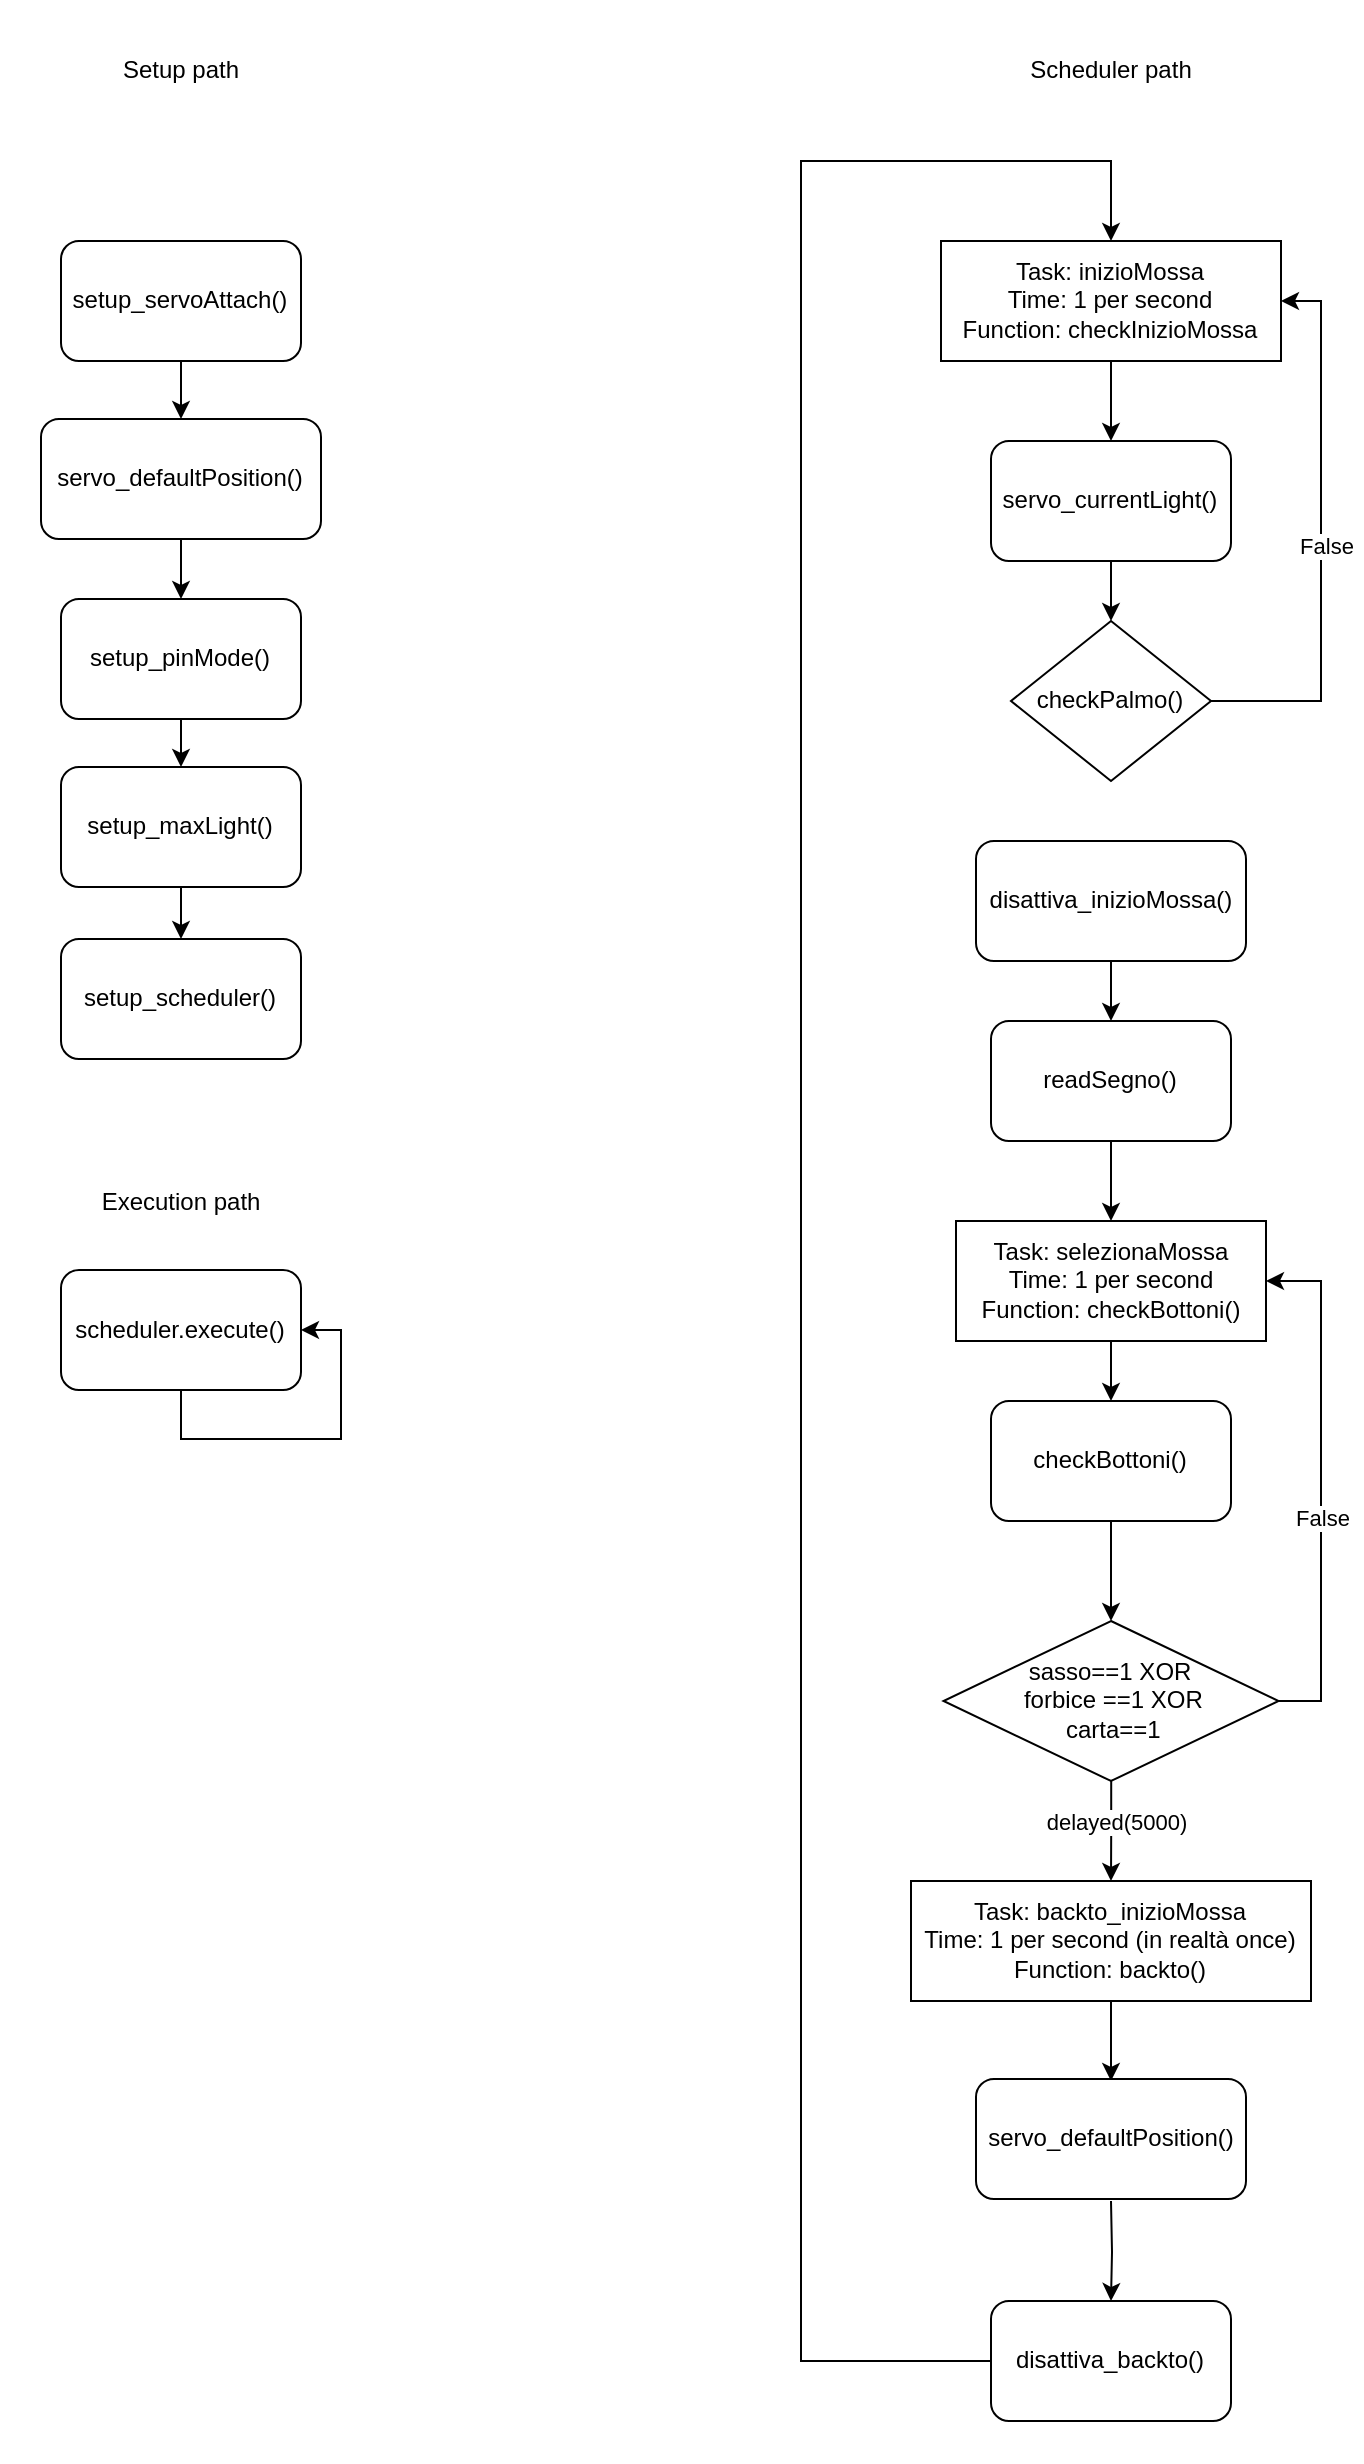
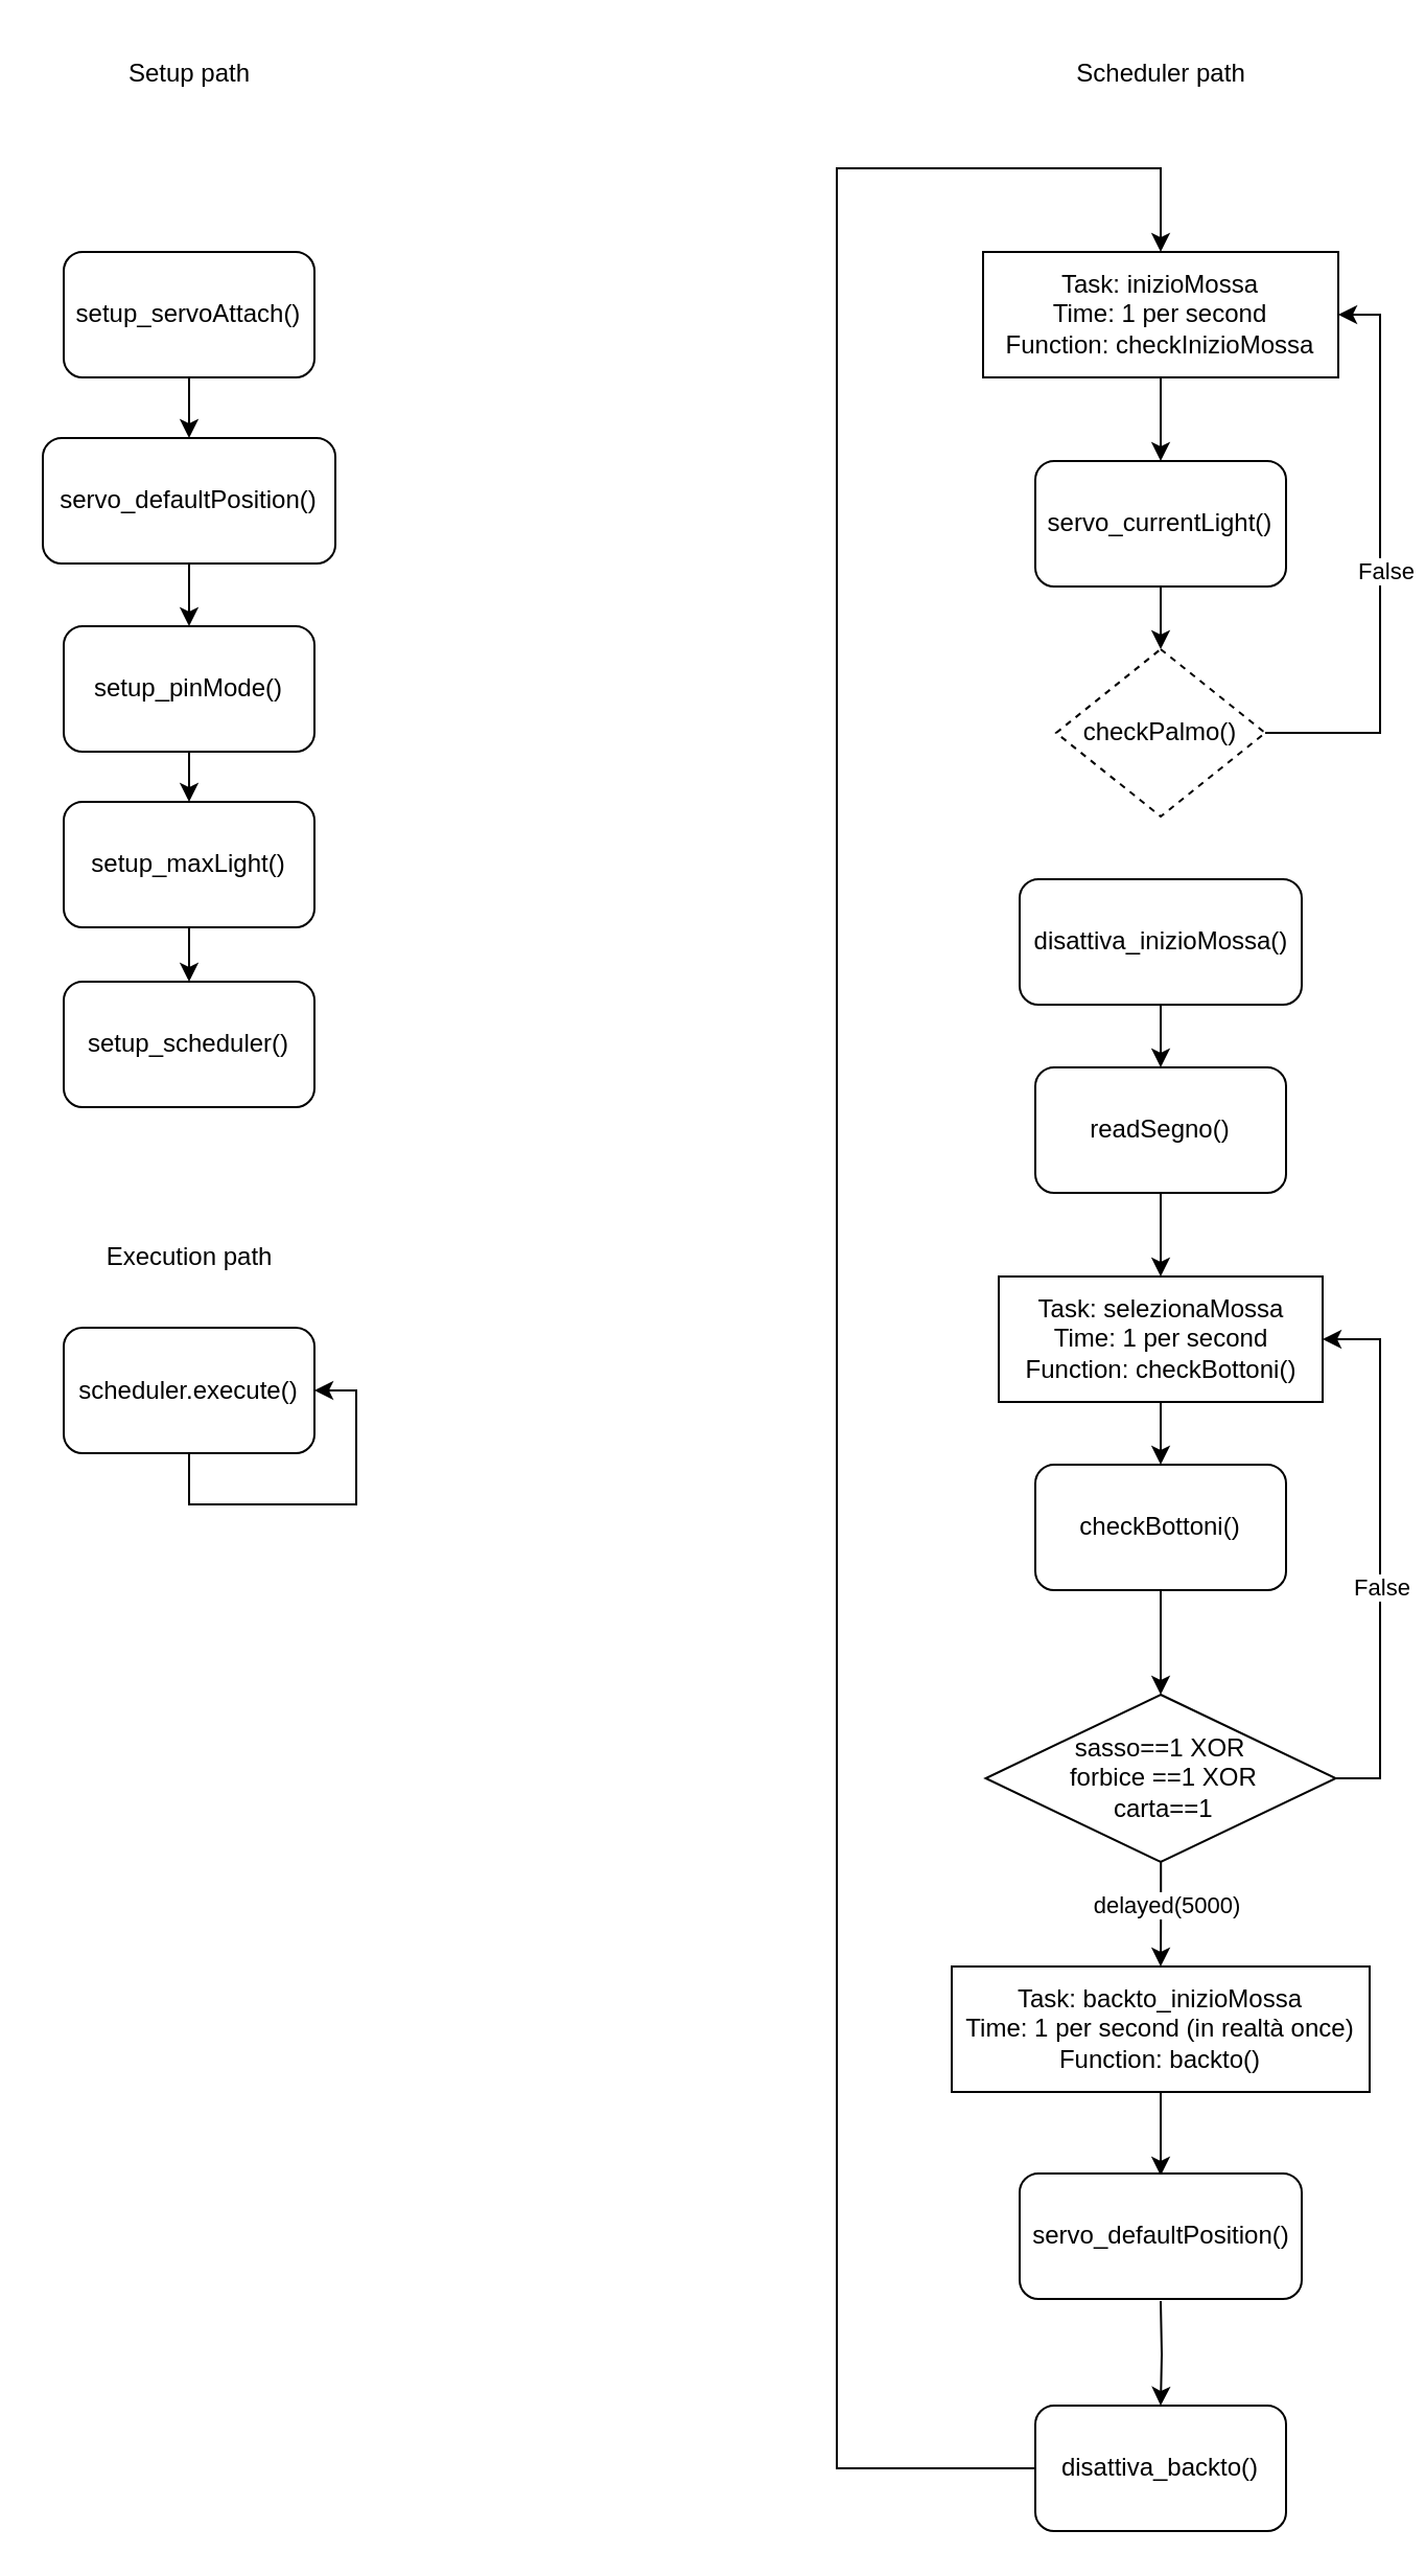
  <mxCell id="0" />
  <mxCell id="1" parent="0" />
  <mxCell id="2" style="edgeStyle=orthogonalEdgeStyle;rounded=0;orthogonalLoop=1;jettySize=auto;html=1;entryX=0.5;entryY=0;entryDx=0;entryDy=0;" edge="1" parent="1" source="3" target="5"><mxGeometry relative="1" as="geometry" /></mxCell>
  <mxCell id="3" value="Task: inizioMossa&lt;br&gt;Time: 1 per second&lt;br&gt;Function: checkInizioMossa" style="whiteSpace=wrap;html=1;" vertex="1" parent="1"><mxGeometry x="470" y="120" width="170" height="60" as="geometry" /></mxCell>
  <mxCell id="4" style="edgeStyle=orthogonalEdgeStyle;rounded=0;orthogonalLoop=1;jettySize=auto;html=1;entryX=0.5;entryY=0;entryDx=0;entryDy=0;" edge="1" parent="1" source="5" target="8"><mxGeometry relative="1" as="geometry" /></mxCell>
  <mxCell id="5" value="servo_currentLight()" style="rounded=1;whiteSpace=wrap;html=1;" vertex="1" parent="1"><mxGeometry x="495" y="220" width="120" height="60" as="geometry" /></mxCell>
  <mxCell id="6" style="edgeStyle=orthogonalEdgeStyle;rounded=0;orthogonalLoop=1;jettySize=auto;html=1;entryX=1;entryY=0.5;entryDx=0;entryDy=0;" edge="1" parent="1" source="8" target="3"><mxGeometry relative="1" as="geometry"><Array as="points"><mxPoint x="660" y="350" /><mxPoint x="660" y="150" /></Array></mxGeometry></mxCell>
  <mxCell id="7" value="False" style="edgeLabel;html=1;align=center;verticalAlign=middle;resizable=0;points=[];" vertex="1" connectable="0" parent="6"><mxGeometry x="-0.035" y="-2" relative="1" as="geometry"><mxPoint as="offset" /></mxGeometry></mxCell>
- <mxCell id="8" value="checkPalmo()" style="rhombus;whiteSpace=wrap;html=1;" vertex="1" parent="1"><mxGeometry x="505" y="310" width="100" height="80" as="geometry" /></mxCell>
+ <mxCell id="8" value="checkPalmo()" style="rhombus;whiteSpace=wrap;html=1;dashed=1;" vertex="1" parent="1"><mxGeometry x="505" y="310" width="100" height="80" as="geometry" /></mxCell>
  <mxCell id="9" style="edgeStyle=orthogonalEdgeStyle;rounded=0;orthogonalLoop=1;jettySize=auto;html=1;" edge="1" parent="1" source="10" target="12"><mxGeometry relative="1" as="geometry" /></mxCell>
  <mxCell id="10" value="disattiva_inizioMossa()" style="rounded=1;whiteSpace=wrap;html=1;" vertex="1" parent="1"><mxGeometry x="487.5" y="420" width="135" height="60" as="geometry" /></mxCell>
  <mxCell id="11" style="edgeStyle=orthogonalEdgeStyle;rounded=0;orthogonalLoop=1;jettySize=auto;html=1;entryX=0.5;entryY=0;entryDx=0;entryDy=0;" edge="1" parent="1" source="12" target="14"><mxGeometry relative="1" as="geometry" /></mxCell>
  <mxCell id="12" value="readSegno()" style="rounded=1;whiteSpace=wrap;html=1;" vertex="1" parent="1"><mxGeometry x="495" y="510" width="120" height="60" as="geometry" /></mxCell>
  <mxCell id="13" style="edgeStyle=orthogonalEdgeStyle;rounded=0;orthogonalLoop=1;jettySize=auto;html=1;entryX=0.5;entryY=0;entryDx=0;entryDy=0;" edge="1" parent="1" source="14" target="16"><mxGeometry relative="1" as="geometry" /></mxCell>
  <mxCell id="14" value="Task: selezionaMossa&lt;br&gt;Time: 1 per second&lt;br&gt;Function: checkBottoni()" style="whiteSpace=wrap;html=1;" vertex="1" parent="1"><mxGeometry x="477.5" y="610" width="155" height="60" as="geometry" /></mxCell>
  <mxCell id="15" style="edgeStyle=orthogonalEdgeStyle;rounded=0;orthogonalLoop=1;jettySize=auto;html=1;entryX=0.5;entryY=0;entryDx=0;entryDy=0;" edge="1" parent="1" source="16" target="21"><mxGeometry relative="1" as="geometry" /></mxCell>
  <mxCell id="16" value="checkBottoni()" style="rounded=1;whiteSpace=wrap;html=1;" vertex="1" parent="1"><mxGeometry x="495" y="700" width="120" height="60" as="geometry" /></mxCell>
  <mxCell id="17" style="edgeStyle=orthogonalEdgeStyle;rounded=0;orthogonalLoop=1;jettySize=auto;html=1;entryX=1;entryY=0.5;entryDx=0;entryDy=0;" edge="1" parent="1" source="21" target="14"><mxGeometry relative="1" as="geometry"><Array as="points"><mxPoint x="660" y="850" /><mxPoint x="660" y="640" /></Array></mxGeometry></mxCell>
  <mxCell id="18" value="False" style="edgeLabel;html=1;align=center;verticalAlign=middle;resizable=0;points=[];" vertex="1" connectable="0" parent="17"><mxGeometry x="-0.13" y="-4" relative="1" as="geometry"><mxPoint x="-4" as="offset" /></mxGeometry></mxCell>
  <mxCell id="19" style="edgeStyle=orthogonalEdgeStyle;rounded=0;orthogonalLoop=1;jettySize=auto;html=1;entryX=0.5;entryY=0;entryDx=0;entryDy=0;" edge="1" parent="1" source="21" target="23"><mxGeometry relative="1" as="geometry" /></mxCell>
  <mxCell id="20" value="delayed(5000)" style="edgeLabel;html=1;align=center;verticalAlign=middle;resizable=0;points=[];" vertex="1" connectable="0" parent="19"><mxGeometry x="-0.179" y="2" relative="1" as="geometry"><mxPoint as="offset" /></mxGeometry></mxCell>
  <mxCell id="21" value="sasso==1 XOR&lt;br&gt;&amp;nbsp;forbice ==1 XOR&lt;br&gt;&amp;nbsp;carta==1" style="rhombus;whiteSpace=wrap;html=1;" vertex="1" parent="1"><mxGeometry x="471.25" y="810" width="167.5" height="80" as="geometry" /></mxCell>
  <mxCell id="22" style="edgeStyle=orthogonalEdgeStyle;rounded=0;orthogonalLoop=1;jettySize=auto;html=1;" edge="1" parent="1" source="23"><mxGeometry relative="1" as="geometry"><mxPoint x="555" y="1040" as="targetPoint" /></mxGeometry></mxCell>
  <mxCell id="23" value="Task: backto_inizioMossa&lt;br&gt;Time: 1 per second (in realtà once)&lt;br&gt;Function: backto()" style="whiteSpace=wrap;html=1;" vertex="1" parent="1"><mxGeometry x="455" y="940" width="200" height="60" as="geometry" /></mxCell>
  <mxCell id="24" style="edgeStyle=orthogonalEdgeStyle;rounded=0;orthogonalLoop=1;jettySize=auto;html=1;entryX=0.5;entryY=0;entryDx=0;entryDy=0;" edge="1" parent="1" target="26"><mxGeometry relative="1" as="geometry"><mxPoint x="555" y="1100" as="sourcePoint" /></mxGeometry></mxCell>
  <mxCell id="25" style="edgeStyle=orthogonalEdgeStyle;rounded=0;orthogonalLoop=1;jettySize=auto;html=1;entryX=0.5;entryY=0;entryDx=0;entryDy=0;" edge="1" parent="1" source="26" target="3"><mxGeometry relative="1" as="geometry"><Array as="points"><mxPoint x="400" y="1180" /><mxPoint x="400" y="80" /><mxPoint x="555" y="80" /></Array></mxGeometry></mxCell>
  <mxCell id="26" value="disattiva_backto()" style="rounded=1;whiteSpace=wrap;html=1;" vertex="1" parent="1"><mxGeometry x="495" y="1150" width="120" height="60" as="geometry" /></mxCell>
  <mxCell id="27" value="Scheduler path" style="text;html=1;align=center;verticalAlign=middle;resizable=0;points=[];autosize=1;strokeColor=none;fillColor=none;" vertex="1" parent="1"><mxGeometry x="505" y="20" width="100" height="30" as="geometry" /></mxCell>
  <mxCell id="28" value="Setup path" style="text;html=1;align=center;verticalAlign=middle;resizable=0;points=[];autosize=1;strokeColor=none;fillColor=none;" vertex="1" parent="1"><mxGeometry x="50" y="20" width="80" height="30" as="geometry" /></mxCell>
  <mxCell id="29" style="edgeStyle=orthogonalEdgeStyle;rounded=0;orthogonalLoop=1;jettySize=auto;html=1;entryX=0.5;entryY=0;entryDx=0;entryDy=0;" edge="1" parent="1" source="30" target="32"><mxGeometry relative="1" as="geometry" /></mxCell>
  <mxCell id="30" value="setup_servoAttach()" style="rounded=1;whiteSpace=wrap;html=1;" vertex="1" parent="1"><mxGeometry x="30" y="120" width="120" height="60" as="geometry" /></mxCell>
  <mxCell id="31" style="edgeStyle=orthogonalEdgeStyle;rounded=0;orthogonalLoop=1;jettySize=auto;html=1;entryX=0.5;entryY=0;entryDx=0;entryDy=0;" edge="1" parent="1" source="32" target="34"><mxGeometry relative="1" as="geometry" /></mxCell>
  <mxCell id="32" value="servo_defaultPosition()" style="rounded=1;whiteSpace=wrap;html=1;" vertex="1" parent="1"><mxGeometry x="20" y="209" width="140" height="60" as="geometry" /></mxCell>
  <mxCell id="33" style="edgeStyle=orthogonalEdgeStyle;rounded=0;orthogonalLoop=1;jettySize=auto;html=1;entryX=0.5;entryY=0;entryDx=0;entryDy=0;" edge="1" parent="1" source="34" target="36"><mxGeometry relative="1" as="geometry" /></mxCell>
  <mxCell id="34" value="setup_pinMode()" style="rounded=1;whiteSpace=wrap;html=1;" vertex="1" parent="1"><mxGeometry x="30" y="299" width="120" height="60" as="geometry" /></mxCell>
  <mxCell id="35" style="edgeStyle=orthogonalEdgeStyle;rounded=0;orthogonalLoop=1;jettySize=auto;html=1;entryX=0.5;entryY=0;entryDx=0;entryDy=0;" edge="1" parent="1" source="36" target="37"><mxGeometry relative="1" as="geometry" /></mxCell>
  <mxCell id="36" value="setup_maxLight()" style="rounded=1;whiteSpace=wrap;html=1;" vertex="1" parent="1"><mxGeometry x="30" y="383" width="120" height="60" as="geometry" /></mxCell>
  <mxCell id="37" value="setup_scheduler()" style="rounded=1;whiteSpace=wrap;html=1;" vertex="1" parent="1"><mxGeometry x="30" y="469" width="120" height="60" as="geometry" /></mxCell>
  <mxCell id="38" value="Execution path" style="text;html=1;align=center;verticalAlign=middle;resizable=0;points=[];autosize=1;strokeColor=none;fillColor=none;" vertex="1" parent="1"><mxGeometry x="40" y="585.5" width="100" height="30" as="geometry" /></mxCell>
  <mxCell id="39" value="scheduler.execute()" style="rounded=1;whiteSpace=wrap;html=1;" vertex="1" parent="1"><mxGeometry x="30" y="634.5" width="120" height="60" as="geometry" /></mxCell>
  <mxCell id="40" style="edgeStyle=orthogonalEdgeStyle;rounded=0;orthogonalLoop=1;jettySize=auto;html=1;entryX=1;entryY=0.5;entryDx=0;entryDy=0;" edge="1" parent="1" source="39" target="39"><mxGeometry relative="1" as="geometry"><Array as="points"><mxPoint x="90" y="719" /><mxPoint x="170" y="719" /><mxPoint x="170" y="665" /></Array></mxGeometry></mxCell>
  <mxCell id="41" value="servo_defaultPosition()" style="rounded=1;whiteSpace=wrap;html=1;" vertex="1" parent="1"><mxGeometry x="487.5" y="1039" width="135" height="60" as="geometry" /></mxCell>
